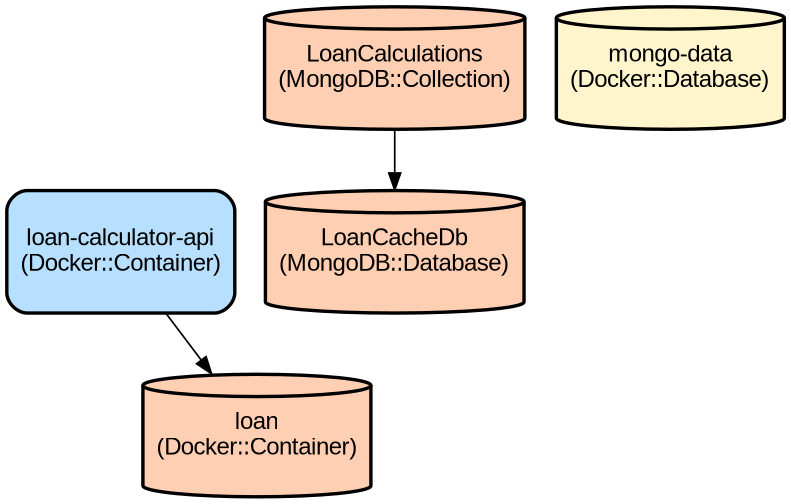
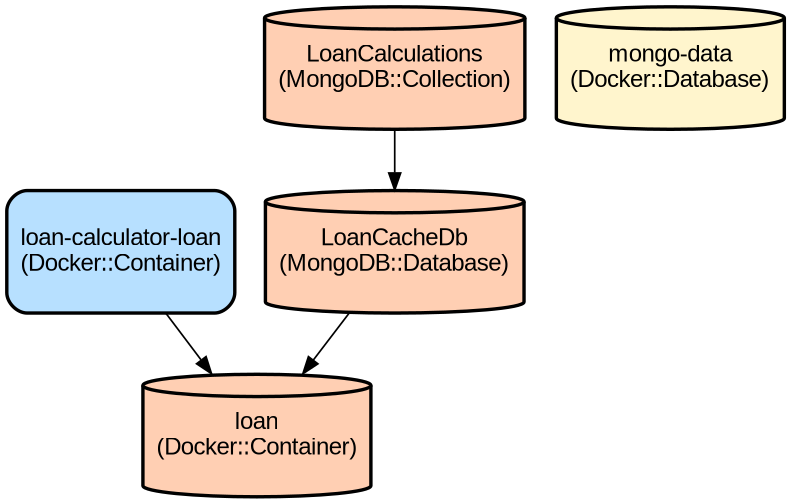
  digraph {
    node [color=black fillcolor="#FFCFB3" fontname=Arial shape=cylinder style="filled,bold,rounded"]
    n1 [height=1 label="loan\n(Docker::Container)"]
-   n2 [fillcolor="#B7E0FF" height=1 label="loan-calculator-api\n(Docker::Container)" shape=rectangle]
+   n2 [fillcolor="#B7E0FF" height=1 label="loan-calculator-loan\n(Docker::Container)" shape=rectangle]
    n3 [fillcolor="#FFF5CD" height=1 label="mongo-data\n(Docker::Database)"]
    n4 [height=1 label="LoanCacheDb\n(MongoDB::Database)"]
    n5 [height=1 label="LoanCalculations\n(MongoDB::Collection)"]
    n2 -> n1
+   n4 -> n1
    n5 -> n4
  }
